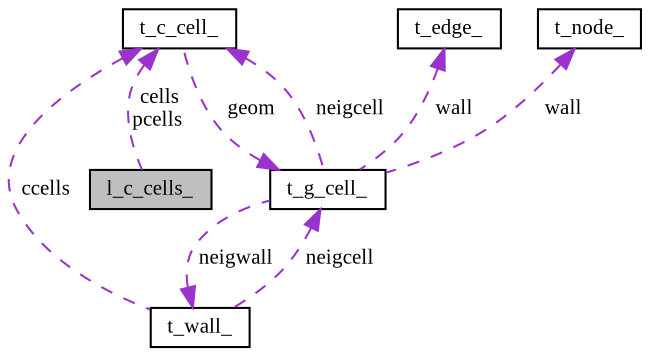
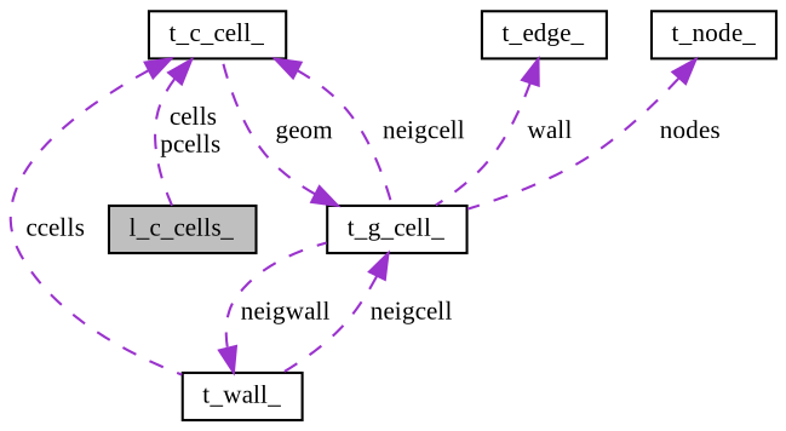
  digraph {
    fontname="Liberation Serif"
    node [color=black fillcolor=white fontname="Liberation Serif" fontsize=10 shape=record style=filled]
    edge [color=darkorchid3 dir=back fontname="Liberation Serif" fontsize=10 labelfontname=Helvetica labelfontsize=10 style=dashed]
    n1 [fillcolor=grey75 fontcolor=black height=0.2 label=l_c_cells_ width=0.4]
    n2 [height=0.2 label=t_c_cell_ width=0.4]
    n3 [height=0.2 label=t_g_cell_ width=0.4]
    n4 [height=0.2 label=t_wall_ width=0.4]
    n5 [height=0.2 label=t_edge_ width=0.4]
    n6 [height=0.2 label=t_node_ width=0.4]
    n2 -> n1 [label=" cells\npcells"]
    n2 -> n3 [label=" neigcell"]
    n2 -> n4 [label=" ccells"]
    n3 -> n2 [label=" geom"]
    n3 -> n4 [label=" neigcell"]
    n4 -> n3 [label=" neigwall"]
    n5 -> n3 [label=" wall"]
-   n6 -> n3 [label=" wall"]
+   n6 -> n3 [label=" nodes"]
  }
